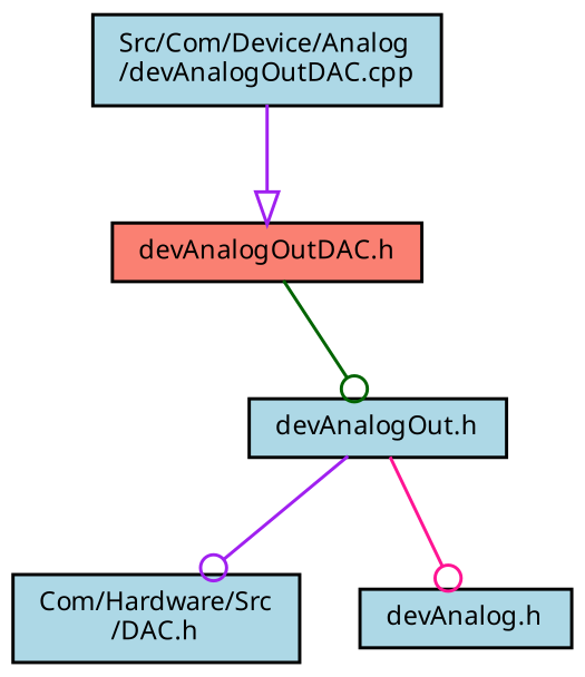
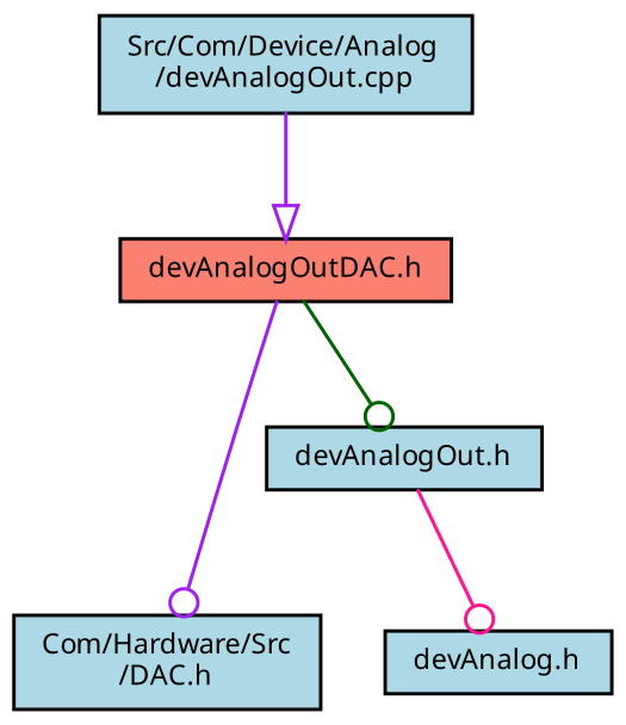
  digraph {
    node [color=black fillcolor=lightblue fontname=Sans fontsize=8 shape=record style=filled]
    edge [arrowhead=odot color=purple fontname=Sans fontsize=8 labelfontname=Sans labelfontsize=8 style=solid]
-   n1 [fontcolor=black height=0.2 label="Src/Com/Device/Analog\l/devAnalogOutDAC.cpp" width=0.4]
+   n1 [fontcolor=black height=0.2 label="Src/Com/Device/Analog\l/devAnalogOut.cpp" width=0.4]
    n2 [fillcolor=salmon height=0.2 label="devAnalogOutDAC.h" width=0.4]
    n3 [height=0.2 label="devAnalogOut.h" width=0.4]
    n4 [height=0.2 label="Com/Hardware/Src\l/DAC.h" width=0.4]
    n5 [height=0.2 label="devAnalog.h" width=0.4]
    n1 -> n2 [arrowhead=onormal]
    n2 -> n3 [color=darkgreen]
-   n3 -> n4
+   n2 -> n4
    n3 -> n5 [color=deeppink]
  }
